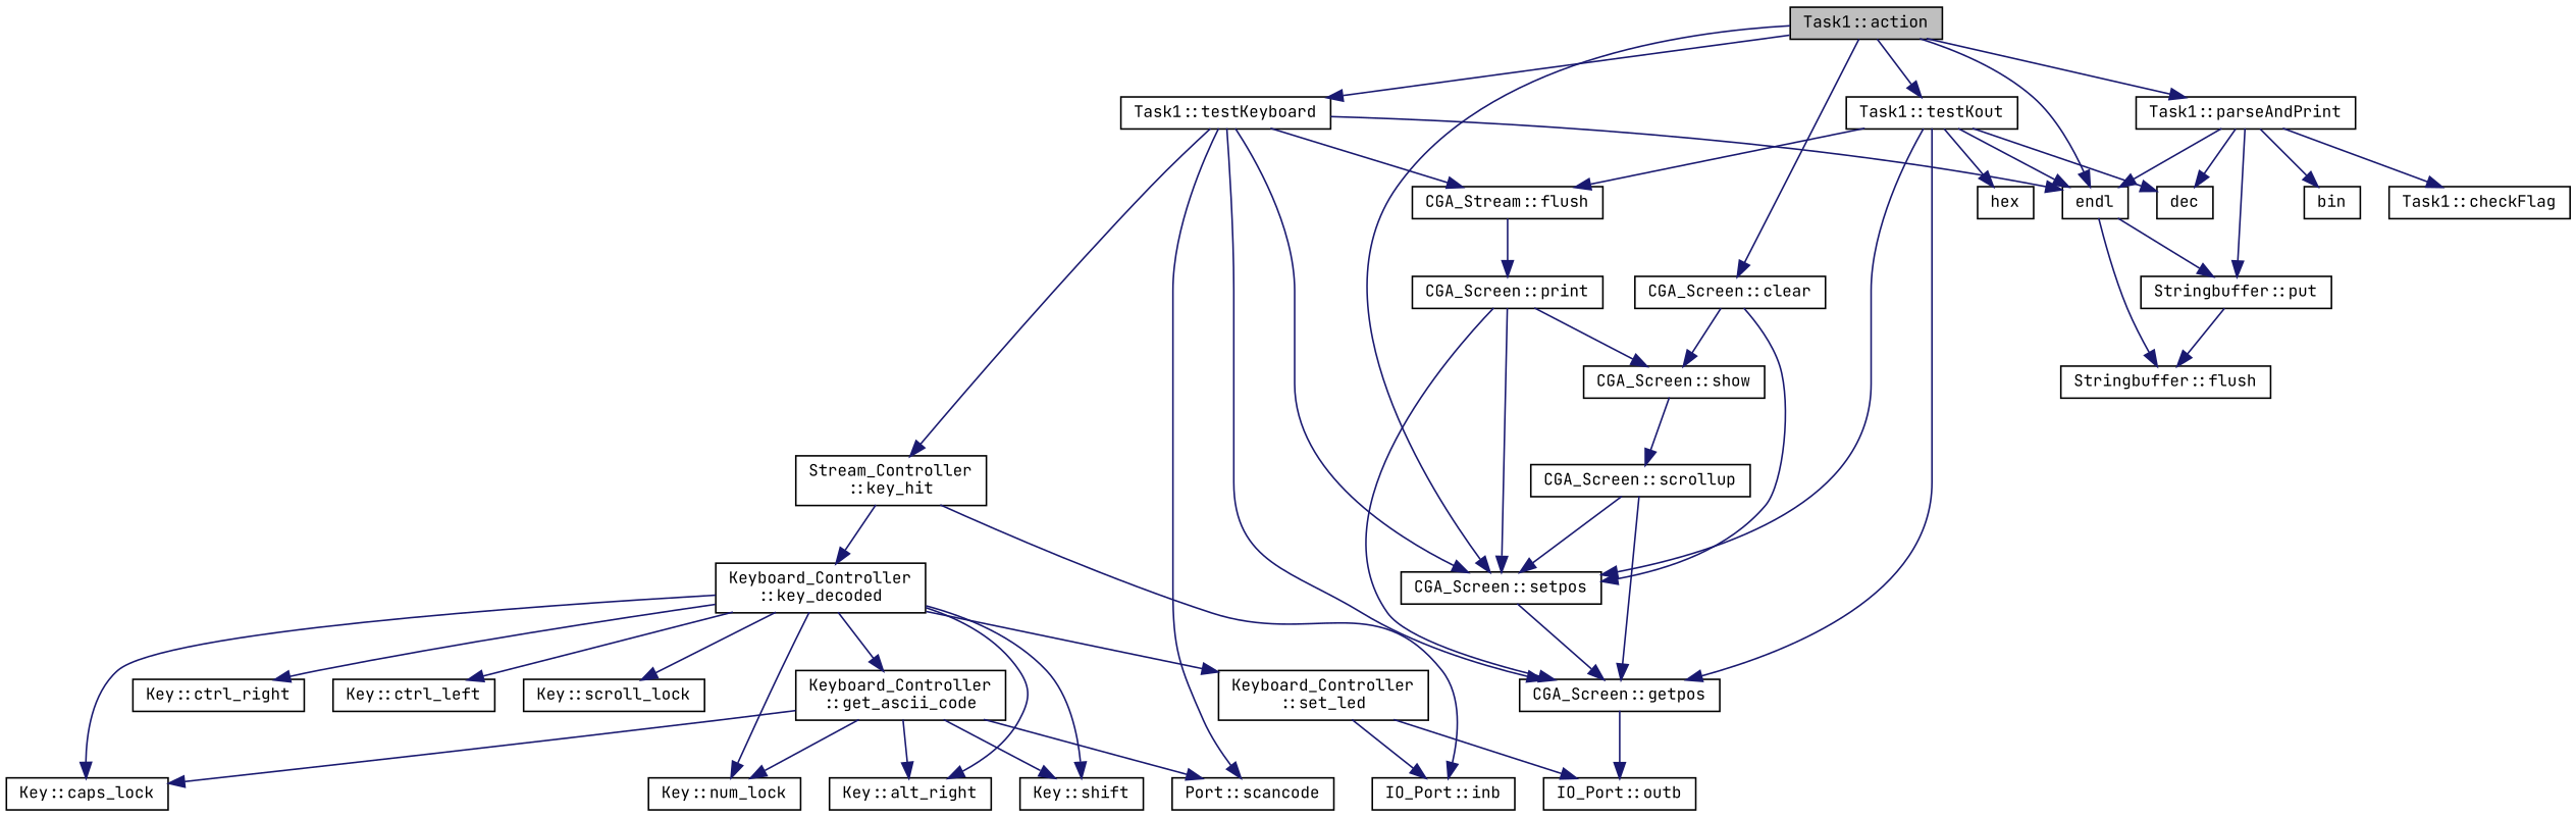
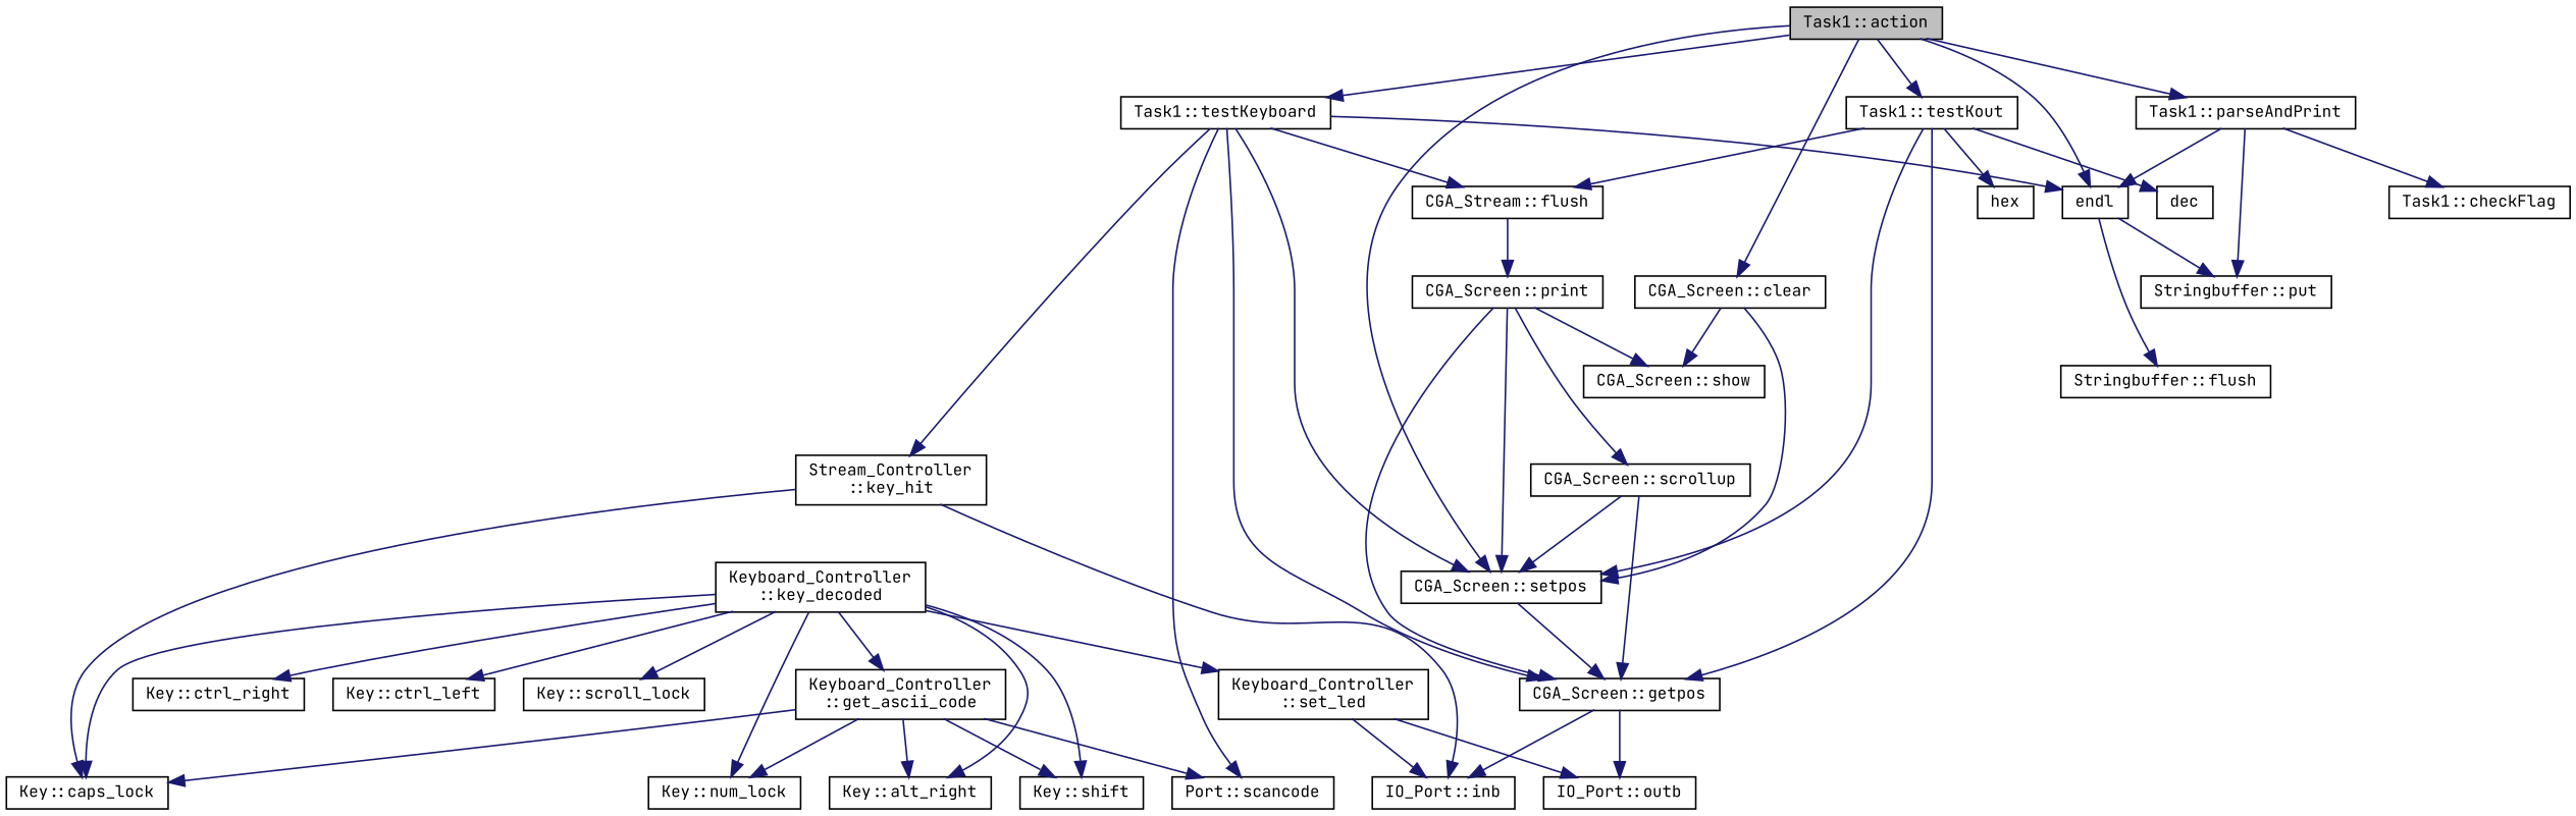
  digraph {
    fontname="JetBrains Mono"
    rankdir=TB
    node [color=black fontname="JetBrains Mono" fontsize=10 shape=record]
    edge [color=midnightblue fontname="JetBrains Mono" fontsize=10 labelfontname=Helvetica labelfontsize=10 style=solid]
    n1 [fillcolor=grey75 fontcolor=black height=0.2 label="Task1::action" style=filled width=0.4]
    n2 [height=0.2 label="CGA_Screen::clear" width=0.4]
    n3 [height=0.2 label="CGA_Screen::setpos" width=0.4]
    n4 [height=0.2 label=endl width=0.4]
    n5 [height=0.2 label="Task1::testKout" width=0.4]
    n6 [height=0.2 label="Task1::parseAndPrint" width=0.4]
    n7 [height=0.2 label="Task1::testKeyboard" width=0.4]
    n8 [height=0.2 label="CGA_Screen::show" width=0.4]
    n9 [height=0.2 label="CGA_Screen::getpos" width=0.4]
    n10 [height=0.2 label="Stringbuffer::put" width=0.4]
    n11 [height=0.2 label="Stringbuffer::flush" width=0.4]
    n12 [height=0.2 label="CGA_Stream::flush" width=0.4]
    n13 [height=0.2 label=dec width=0.4]
    n14 [height=0.2 label=hex width=0.4]
-   n15 [height=0.2 label=bin width=0.4]
    n16 [height=0.2 label="Task1::checkFlag" width=0.4]
    n17 [height=0.2 label="Stream_Controller\l::key_hit" width=0.4]
    n18 [height=0.2 label="Port::scancode" width=0.4]
    n19 [height=0.2 label="IO_Port::outb" width=0.4]
    n20 [height=0.2 label="IO_Port::inb" width=0.4]
    n21 [height=0.2 label="CGA_Screen::print" width=0.4]
    n22 [height=0.2 label="CGA_Screen::scrollup" width=0.4]
    n23 [height=0.2 label="Keyboard_Controller\l::key_decoded" width=0.4]
    n24 [height=0.2 label="Key::shift" width=0.4]
    n25 [height=0.2 label="Key::alt_right" width=0.4]
    n26 [height=0.2 label="Key::ctrl_right" width=0.4]
    n27 [height=0.2 label="Key::ctrl_left" width=0.4]
    n28 [height=0.2 label="Key::caps_lock" width=0.4]
    n29 [height=0.2 label="Keyboard_Controller\l::set_led" width=0.4]
    n30 [height=0.2 label="Key::scroll_lock" width=0.4]
    n31 [height=0.2 label="Keyboard_Controller\l::get_ascii_code" width=0.4]
    n32 [height=0.2 label="Key::num_lock" width=0.4]
    n1 -> n2
    n1 -> n3
    n1 -> n4
    n1 -> n5
    n1 -> n6
    n1 -> n7
    n2 -> n3
    n2 -> n8
    n3 -> n9
    n4 -> n10
    n4 -> n11
    n5 -> n3
-   n5 -> n4
    n5 -> n9
    n5 -> n12
    n5 -> n13
    n5 -> n14
    n6 -> n4
    n6 -> n10
-   n6 -> n13
-   n6 -> n15
    n6 -> n16
    n7 -> n3
    n7 -> n4
    n7 -> n9
    n7 -> n12
    n7 -> n17
    n7 -> n18
    n9 -> n19
-   n10 -> n11
+   n9 -> n20
    n12 -> n21
    n17 -> n20
-   n17 -> n23
+   n17 -> n28
    n21 -> n3
    n21 -> n8
    n21 -> n9
-   n8 -> n22
+   n21 -> n22
    n22 -> n3
    n22 -> n9
    n23 -> n24
    n23 -> n25
    n23 -> n26
    n23 -> n27
    n23 -> n28
    n23 -> n29
    n23 -> n30
    n23 -> n31
    n23 -> n32
    n29 -> n19
    n29 -> n20
    n31 -> n18
    n31 -> n24
    n31 -> n25
    n31 -> n28
    n31 -> n32
  }
